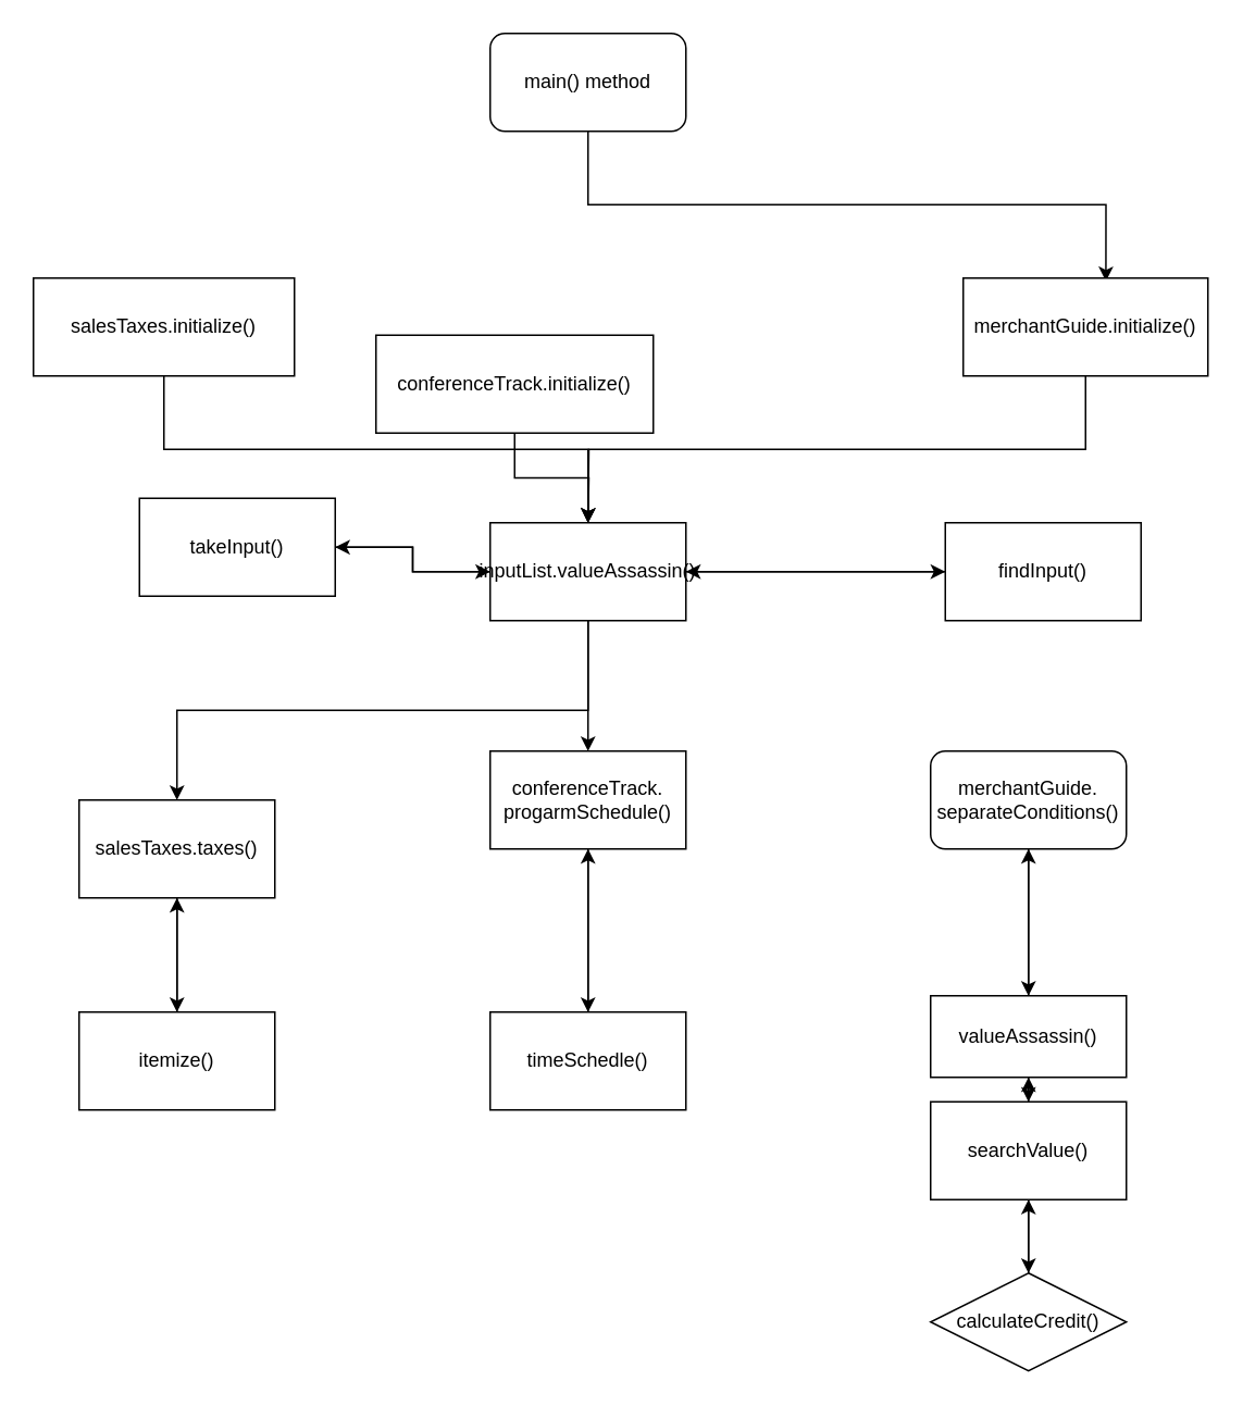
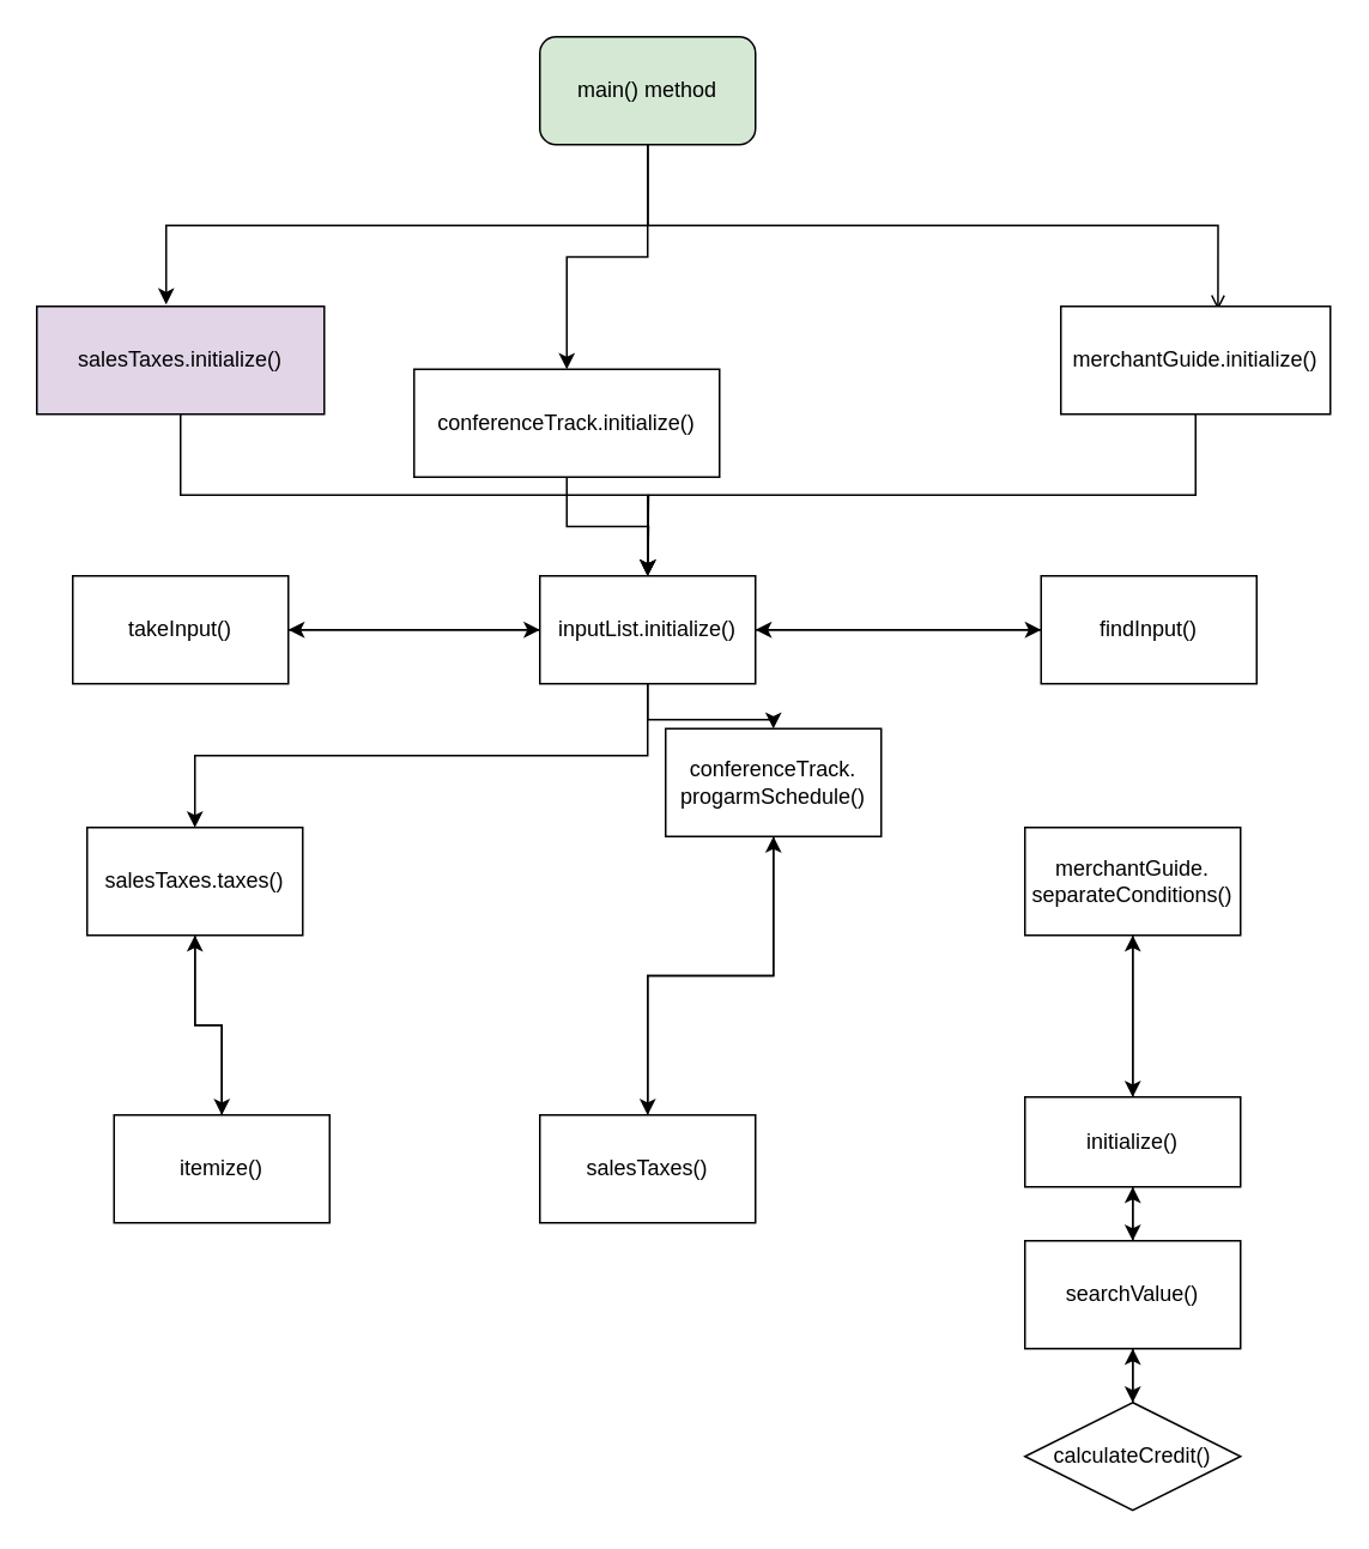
  <mxCell id="0" />
  <mxCell id="1" parent="0" />
- <mxCell id="4" style="edgeStyle=orthogonalEdgeStyle;rounded=0;orthogonalLoop=1;jettySize=auto;html=1;exitX=0.5;exitY=1;exitDx=0;exitDy=0;entryX=0.583;entryY=0.033;entryDx=0;entryDy=0;entryPerimeter=0;" edge="1" parent="1" source="5" target="11"><mxGeometry relative="1" as="geometry" /></mxCell>
- <mxCell id="5" value="main() method" style="rounded=1;whiteSpace=wrap;html=1;" vertex="1" parent="1"><mxGeometry x="300" y="20" width="120" height="60" as="geometry" /></mxCell>
+ <mxCell id="2" style="edgeStyle=orthogonalEdgeStyle;rounded=0;orthogonalLoop=1;jettySize=auto;html=1;entryX=0.45;entryY=-0.017;entryDx=0;entryDy=0;entryPerimeter=0;exitX=0.5;exitY=1;exitDx=0;exitDy=0;" edge="1" parent="1" source="5" target="7"><mxGeometry relative="1" as="geometry" /></mxCell>
+ <mxCell id="3" style="edgeStyle=orthogonalEdgeStyle;rounded=0;orthogonalLoop=1;jettySize=auto;html=1;exitX=0.5;exitY=1;exitDx=0;exitDy=0;entryX=0.5;entryY=0;entryDx=0;entryDy=0;" edge="1" parent="1" source="5" target="9"><mxGeometry relative="1" as="geometry" /></mxCell>
+ <mxCell id="4" style="edgeStyle=orthogonalEdgeStyle;rounded=0;orthogonalLoop=1;jettySize=auto;html=1;exitX=0.5;exitY=1;exitDx=0;exitDy=0;entryX=0.583;entryY=0.033;entryDx=0;entryDy=0;entryPerimeter=0;endArrow=open;" edge="1" parent="1" source="5" target="11"><mxGeometry relative="1" as="geometry" /></mxCell>
+ <mxCell id="5" value="main() method" style="rounded=1;whiteSpace=wrap;html=1;fillColor=#d5e8d4;" vertex="1" parent="1"><mxGeometry x="300" y="20" width="120" height="60" as="geometry" /></mxCell>
  <mxCell id="6" style="edgeStyle=orthogonalEdgeStyle;rounded=0;orthogonalLoop=1;jettySize=auto;html=1;exitX=0.5;exitY=1;exitDx=0;exitDy=0;entryX=0.5;entryY=0;entryDx=0;entryDy=0;" edge="1" parent="1" source="7" target="16"><mxGeometry relative="1" as="geometry" /></mxCell>
- <mxCell id="7" value="salesTaxes.initialize()" style="rounded=0;whiteSpace=wrap;html=1;" vertex="1" parent="1"><mxGeometry x="20" y="170" width="160" height="60" as="geometry" /></mxCell>
+ <mxCell id="7" value="salesTaxes.initialize()" style="rounded=0;whiteSpace=wrap;html=1;fillColor=#e1d5e7;" vertex="1" parent="1"><mxGeometry x="20" y="170" width="160" height="60" as="geometry" /></mxCell>
  <mxCell id="8" style="edgeStyle=orthogonalEdgeStyle;rounded=0;orthogonalLoop=1;jettySize=auto;html=1;exitX=0.5;exitY=1;exitDx=0;exitDy=0;" edge="1" parent="1" source="9"><mxGeometry relative="1" as="geometry"><mxPoint x="360" y="320" as="targetPoint" /></mxGeometry></mxCell>
  <mxCell id="9" value="conferenceTrack.initialize()" style="rounded=0;whiteSpace=wrap;html=1;" vertex="1" parent="1"><mxGeometry x="230" y="205" width="170" height="60" as="geometry" /></mxCell>
  <mxCell id="10" style="edgeStyle=orthogonalEdgeStyle;rounded=0;orthogonalLoop=1;jettySize=auto;html=1;exitX=0.5;exitY=1;exitDx=0;exitDy=0;" edge="1" parent="1" source="11"><mxGeometry relative="1" as="geometry"><mxPoint x="360" y="320" as="targetPoint" /></mxGeometry></mxCell>
  <mxCell id="11" value="merchantGuide.initialize()" style="rounded=0;whiteSpace=wrap;html=1;" vertex="1" parent="1"><mxGeometry x="590" y="170" width="150" height="60" as="geometry" /></mxCell>
  <mxCell id="12" style="edgeStyle=orthogonalEdgeStyle;rounded=0;orthogonalLoop=1;jettySize=auto;html=1;exitX=0.5;exitY=1;exitDx=0;exitDy=0;entryX=0.5;entryY=0;entryDx=0;entryDy=0;" edge="1" parent="1" source="16" target="18"><mxGeometry relative="1" as="geometry" /></mxCell>
  <mxCell id="13" style="edgeStyle=orthogonalEdgeStyle;rounded=0;orthogonalLoop=1;jettySize=auto;html=1;exitX=0.5;exitY=1;exitDx=0;exitDy=0;" edge="1" parent="1" source="16" target="20"><mxGeometry relative="1" as="geometry" /></mxCell>
  <mxCell id="14" style="edgeStyle=orthogonalEdgeStyle;rounded=0;orthogonalLoop=1;jettySize=auto;html=1;exitX=0;exitY=0.5;exitDx=0;exitDy=0;entryX=1;entryY=0.5;entryDx=0;entryDy=0;" edge="1" parent="1" source="16" target="24"><mxGeometry relative="1" as="geometry" /></mxCell>
  <mxCell id="15" style="edgeStyle=orthogonalEdgeStyle;rounded=0;orthogonalLoop=1;jettySize=auto;html=1;exitX=1;exitY=0.5;exitDx=0;exitDy=0;entryX=0;entryY=0.5;entryDx=0;entryDy=0;" edge="1" parent="1" source="16" target="26"><mxGeometry relative="1" as="geometry" /></mxCell>
- <mxCell id="16" value="inputList.valueAssassin()" style="rounded=0;whiteSpace=wrap;html=1;" vertex="1" parent="1"><mxGeometry x="300" y="320" width="120" height="60" as="geometry" /></mxCell>
+ <mxCell id="16" value="inputList.initialize()" style="rounded=0;whiteSpace=wrap;html=1;" vertex="1" parent="1"><mxGeometry x="300" y="320" width="120" height="60" as="geometry" /></mxCell>
  <mxCell id="17" style="edgeStyle=orthogonalEdgeStyle;rounded=0;orthogonalLoop=1;jettySize=auto;html=1;exitX=0.5;exitY=1;exitDx=0;exitDy=0;entryX=0.5;entryY=0;entryDx=0;entryDy=0;" edge="1" parent="1" source="18" target="28"><mxGeometry relative="1" as="geometry" /></mxCell>
- <mxCell id="18" value="salesTaxes.taxes()" style="rounded=0;whiteSpace=wrap;html=1;" vertex="1" parent="1"><mxGeometry x="48" y="490" width="120" height="60" as="geometry" /></mxCell>
+ <mxCell id="18" value="salesTaxes.taxes()" style="rounded=0;whiteSpace=wrap;html=1;" vertex="1" parent="1"><mxGeometry x="48" y="460" width="120" height="60" as="geometry" /></mxCell>
  <mxCell id="19" style="edgeStyle=orthogonalEdgeStyle;rounded=0;orthogonalLoop=1;jettySize=auto;html=1;exitX=0.5;exitY=1;exitDx=0;exitDy=0;entryX=0.5;entryY=0;entryDx=0;entryDy=0;" edge="1" parent="1" source="20" target="30"><mxGeometry relative="1" as="geometry" /></mxCell>
- <mxCell id="20" value="conferenceTrack.&lt;br&gt;progarmSchedule()" style="rounded=0;whiteSpace=wrap;html=1;" vertex="1" parent="1"><mxGeometry x="300" y="460" width="120" height="60" as="geometry" /></mxCell>
+ <mxCell id="20" value="conferenceTrack.&lt;br&gt;progarmSchedule()" style="rounded=0;whiteSpace=wrap;html=1;" vertex="1" parent="1"><mxGeometry x="370" y="405" width="120" height="60" as="geometry" /></mxCell>
  <mxCell id="21" style="edgeStyle=orthogonalEdgeStyle;rounded=0;orthogonalLoop=1;jettySize=auto;html=1;exitX=0.5;exitY=1;exitDx=0;exitDy=0;entryX=0.5;entryY=0;entryDx=0;entryDy=0;" edge="1" parent="1" source="22" target="33"><mxGeometry relative="1" as="geometry" /></mxCell>
- <mxCell id="22" value="merchantGuide.&lt;br&gt;separateConditions()" style="whiteSpace=wrap;html=1;rounded=1;" vertex="1" parent="1"><mxGeometry x="570" y="460" width="120" height="60" as="geometry" /></mxCell>
+ <mxCell id="22" value="merchantGuide.&lt;br&gt;separateConditions()" style="rounded=0;whiteSpace=wrap;html=1;" vertex="1" parent="1"><mxGeometry x="570" y="460" width="120" height="60" as="geometry" /></mxCell>
  <mxCell id="23" style="edgeStyle=orthogonalEdgeStyle;rounded=0;orthogonalLoop=1;jettySize=auto;html=1;exitX=1;exitY=0.5;exitDx=0;exitDy=0;" edge="1" parent="1" source="24" target="16"><mxGeometry relative="1" as="geometry" /></mxCell>
- <mxCell id="24" value="takeInput()" style="rounded=0;whiteSpace=wrap;html=1;" vertex="1" parent="1"><mxGeometry x="85" y="305" width="120" height="60" as="geometry" /></mxCell>
+ <mxCell id="24" value="takeInput()" style="rounded=0;whiteSpace=wrap;html=1;" vertex="1" parent="1"><mxGeometry x="40" y="320" width="120" height="60" as="geometry" /></mxCell>
  <mxCell id="25" style="edgeStyle=orthogonalEdgeStyle;rounded=0;orthogonalLoop=1;jettySize=auto;html=1;exitX=0;exitY=0.5;exitDx=0;exitDy=0;entryX=1;entryY=0.5;entryDx=0;entryDy=0;" edge="1" parent="1" source="26" target="16"><mxGeometry relative="1" as="geometry" /></mxCell>
  <mxCell id="26" value="findInput()" style="rounded=0;whiteSpace=wrap;html=1;" vertex="1" parent="1"><mxGeometry x="579" y="320" width="120" height="60" as="geometry" /></mxCell>
  <mxCell id="27" style="edgeStyle=orthogonalEdgeStyle;rounded=0;orthogonalLoop=1;jettySize=auto;html=1;exitX=0.5;exitY=0;exitDx=0;exitDy=0;entryX=0.5;entryY=1;entryDx=0;entryDy=0;" edge="1" parent="1" source="28" target="18"><mxGeometry relative="1" as="geometry" /></mxCell>
- <mxCell id="28" value="itemize()" style="rounded=0;whiteSpace=wrap;html=1;" vertex="1" parent="1"><mxGeometry x="48" y="620" width="120" height="60" as="geometry" /></mxCell>
+ <mxCell id="28" value="itemize()" style="rounded=0;whiteSpace=wrap;html=1;" vertex="1" parent="1"><mxGeometry x="63" y="620" width="120" height="60" as="geometry" /></mxCell>
  <mxCell id="29" style="edgeStyle=orthogonalEdgeStyle;rounded=0;orthogonalLoop=1;jettySize=auto;html=1;exitX=0.5;exitY=0;exitDx=0;exitDy=0;entryX=0.5;entryY=1;entryDx=0;entryDy=0;" edge="1" parent="1" source="30" target="20"><mxGeometry relative="1" as="geometry" /></mxCell>
- <mxCell id="30" value="timeSchedle()" style="rounded=0;whiteSpace=wrap;html=1;" vertex="1" parent="1"><mxGeometry x="300" y="620" width="120" height="60" as="geometry" /></mxCell>
+ <mxCell id="30" value="salesTaxes()" style="rounded=0;whiteSpace=wrap;html=1;" vertex="1" parent="1"><mxGeometry x="300" y="620" width="120" height="60" as="geometry" /></mxCell>
  <mxCell id="31" style="edgeStyle=orthogonalEdgeStyle;rounded=0;orthogonalLoop=1;jettySize=auto;html=1;entryX=0.5;entryY=1;entryDx=0;entryDy=0;" edge="1" parent="1" source="33" target="22"><mxGeometry relative="1" as="geometry" /></mxCell>
  <mxCell id="32" style="edgeStyle=orthogonalEdgeStyle;rounded=0;orthogonalLoop=1;jettySize=auto;html=1;exitX=0.5;exitY=1;exitDx=0;exitDy=0;entryX=0.5;entryY=0;entryDx=0;entryDy=0;" edge="1" parent="1" source="33" target="36"><mxGeometry relative="1" as="geometry" /></mxCell>
- <mxCell id="33" value="valueAssassin()" style="rounded=0;whiteSpace=wrap;html=1;" vertex="1" parent="1"><mxGeometry x="570" y="610" width="120" height="50" as="geometry" /></mxCell>
+ <mxCell id="33" value="initialize()" style="rounded=0;whiteSpace=wrap;html=1;" vertex="1" parent="1"><mxGeometry x="570" y="610" width="120" height="50" as="geometry" /></mxCell>
  <mxCell id="34" style="edgeStyle=orthogonalEdgeStyle;rounded=0;orthogonalLoop=1;jettySize=auto;html=1;exitX=0.5;exitY=1;exitDx=0;exitDy=0;entryX=0.5;entryY=0;entryDx=0;entryDy=0;" edge="1" parent="1" source="36" target="38"><mxGeometry relative="1" as="geometry" /></mxCell>
  <mxCell id="35" style="edgeStyle=orthogonalEdgeStyle;rounded=0;orthogonalLoop=1;jettySize=auto;html=1;exitX=0.5;exitY=0;exitDx=0;exitDy=0;entryX=0.5;entryY=1;entryDx=0;entryDy=0;" edge="1" parent="1" source="36" target="33"><mxGeometry relative="1" as="geometry" /></mxCell>
- <mxCell id="36" value="searchValue()" style="rounded=0;whiteSpace=wrap;html=1;" vertex="1" parent="1"><mxGeometry x="570" y="675" width="120" height="60" as="geometry" /></mxCell>
+ <mxCell id="36" value="searchValue()" style="rounded=0;whiteSpace=wrap;html=1;" vertex="1" parent="1"><mxGeometry x="570" y="690" width="120" height="60" as="geometry" /></mxCell>
  <mxCell id="37" style="edgeStyle=orthogonalEdgeStyle;rounded=0;orthogonalLoop=1;jettySize=auto;html=1;exitX=0.5;exitY=0;exitDx=0;exitDy=0;entryX=0.5;entryY=1;entryDx=0;entryDy=0;" edge="1" parent="1" source="38" target="36"><mxGeometry relative="1" as="geometry" /></mxCell>
  <mxCell id="38" value="calculateCredit()" style="rhombus;whiteSpace=wrap;html=1;" vertex="1" parent="1"><mxGeometry x="570" y="780" width="120" height="60" as="geometry" /></mxCell>
